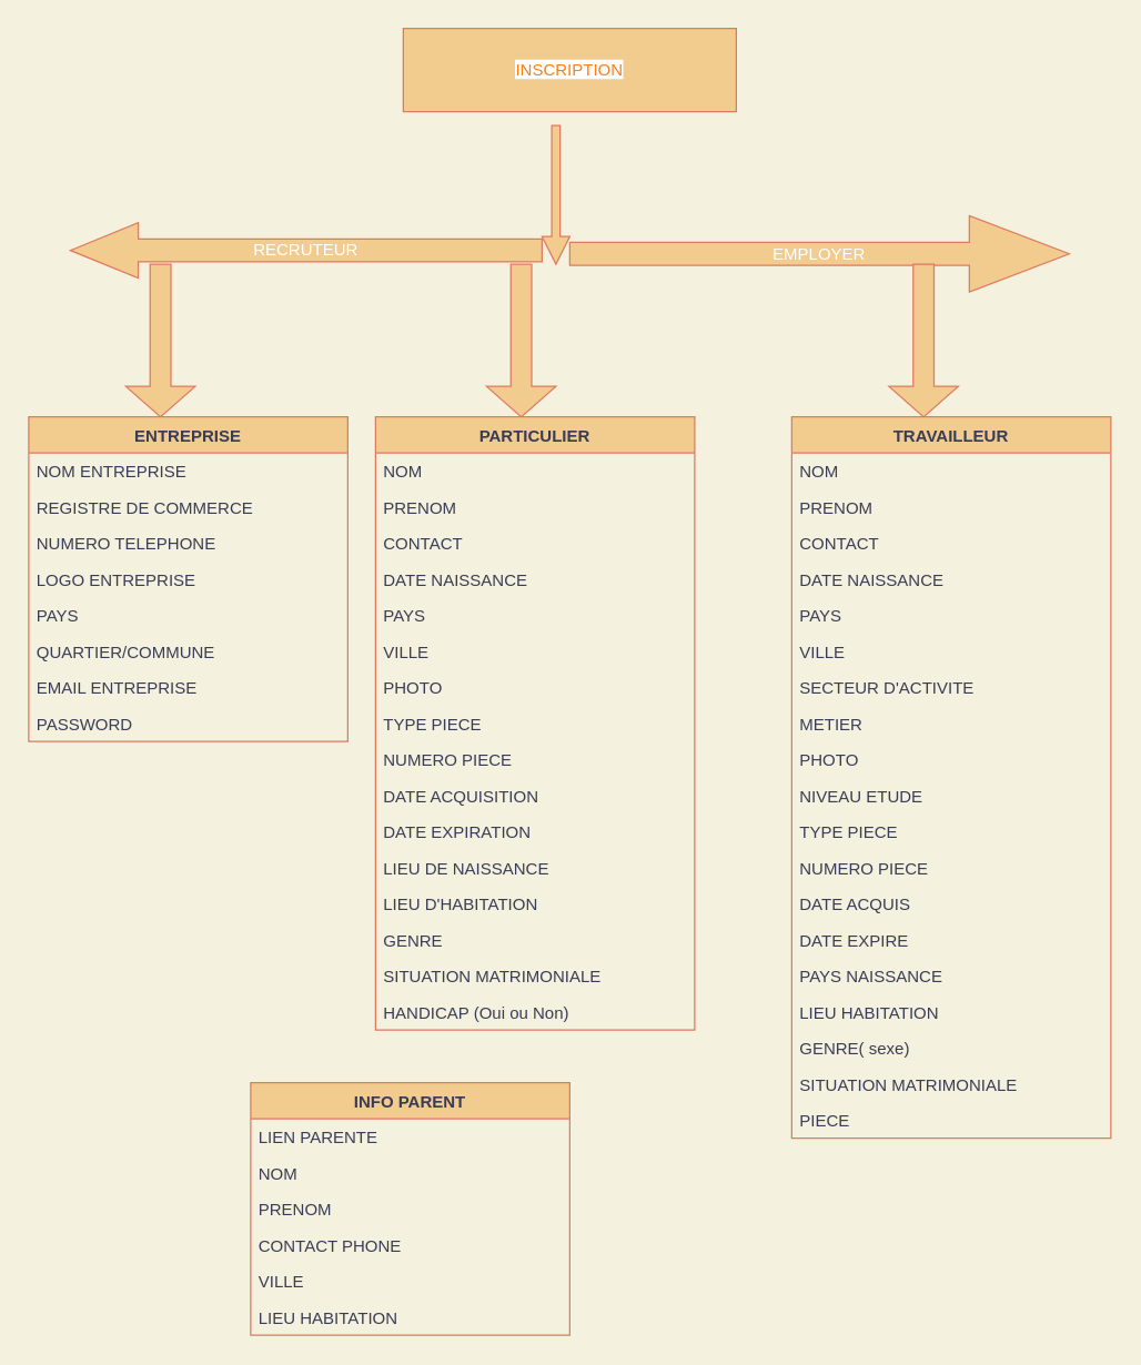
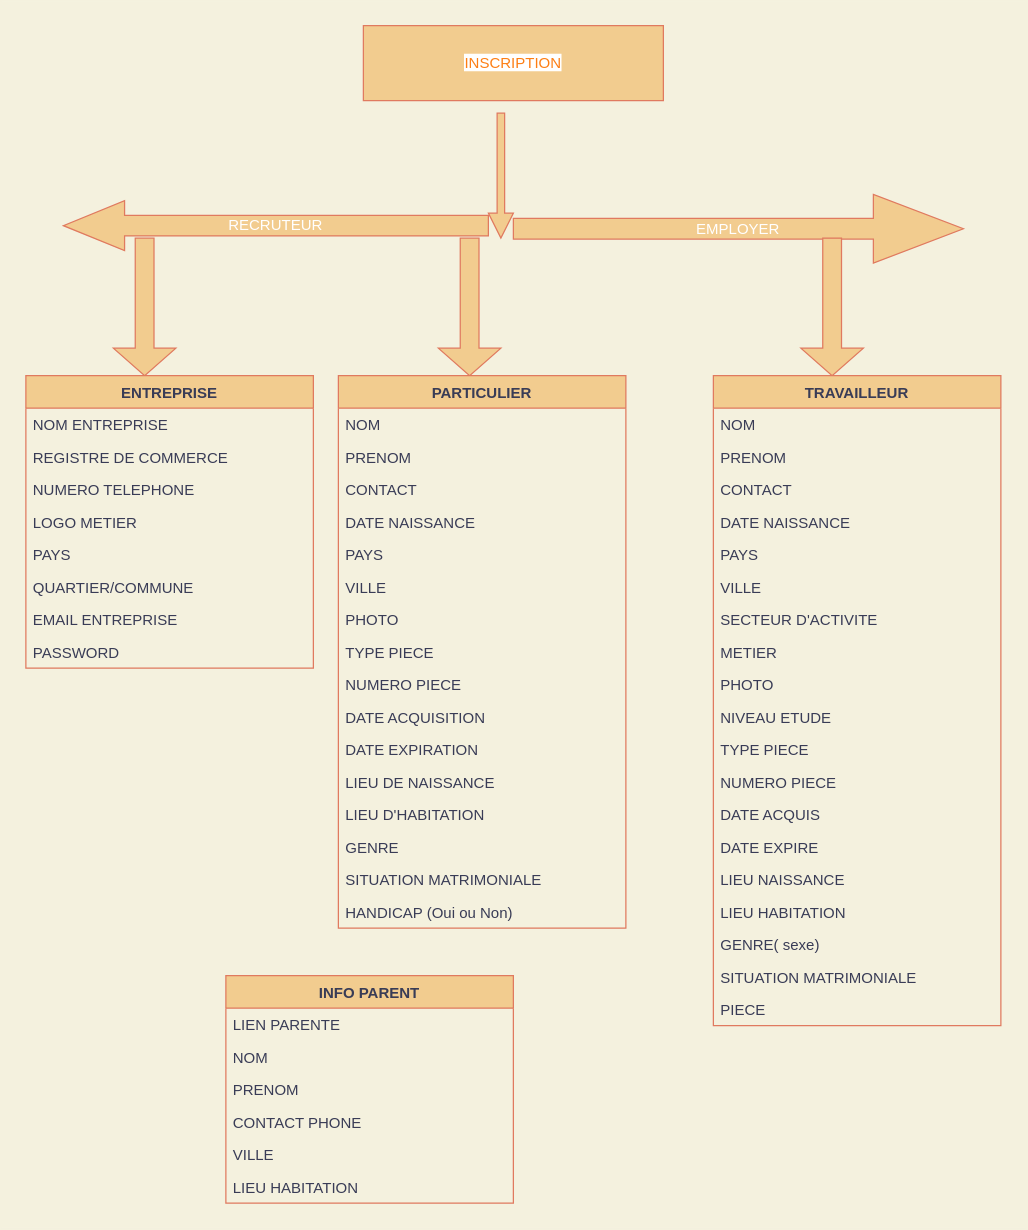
  <mxCell id="0" />
  <mxCell id="1" parent="0" />
  <mxCell id="2" value="&lt;span style=&quot;background-color: rgb(255 , 255 , 255)&quot;&gt;&lt;font color=&quot;#fd7e14&quot;&gt;INSCRIPTION&lt;/font&gt;&lt;/span&gt;" style="rounded=0;whiteSpace=wrap;html=1;fillColor=#F2CC8F;strokeColor=#E07A5F;fontColor=#393C56;" parent="1" vertex="1"><mxGeometry x="290" y="20" width="240" height="60" as="geometry" /></mxCell>
  <mxCell id="3" value="" style="shape=singleArrow;direction=south;whiteSpace=wrap;html=1;fillColor=#F2CC8F;strokeColor=#E07A5F;fontColor=#393C56;" parent="1" vertex="1"><mxGeometry x="390" y="90" width="20" height="100" as="geometry" /></mxCell>
  <mxCell id="4" value="&lt;font color=&quot;#ffffff&quot;&gt;RECRUTEUR&lt;/font&gt;" style="shape=singleArrow;direction=west;whiteSpace=wrap;html=1;arrowWidth=0.413;arrowSize=0.144;strokeColor=#E07A5F;fillColor=#F2CC8F;fontColor=#393C56;" parent="1" vertex="1"><mxGeometry x="50" y="160" width="340" height="40" as="geometry" /></mxCell>
  <mxCell id="5" value="&lt;font color=&quot;#ffffff&quot;&gt;EMPLOYER&lt;/font&gt;" style="shape=singleArrow;whiteSpace=wrap;html=1;fillColor=#F2CC8F;strokeColor=#E07A5F;fontColor=#393C56;" parent="1" vertex="1"><mxGeometry x="410" y="155" width="360" height="55" as="geometry" /></mxCell>
  <mxCell id="6" value="" style="shape=singleArrow;direction=south;whiteSpace=wrap;html=1;fillColor=#F2CC8F;strokeColor=#E07A5F;fontColor=#393C56;" parent="1" vertex="1"><mxGeometry x="90" y="190" width="50" height="110" as="geometry" /></mxCell>
  <mxCell id="7" value="" style="shape=singleArrow;direction=south;whiteSpace=wrap;html=1;fillColor=#F2CC8F;strokeColor=#E07A5F;fontColor=#393C56;" parent="1" vertex="1"><mxGeometry x="350" y="190" width="50" height="110" as="geometry" /></mxCell>
  <mxCell id="8" value="" style="shape=singleArrow;direction=south;whiteSpace=wrap;html=1;fillColor=#F2CC8F;strokeColor=#E07A5F;fontColor=#393C56;" parent="1" vertex="1"><mxGeometry x="640" y="190" width="50" height="110" as="geometry" /></mxCell>
  <mxCell id="9" value="ENTREPRISE" style="swimlane;fontStyle=1;align=center;verticalAlign=top;childLayout=stackLayout;horizontal=1;startSize=26;horizontalStack=0;resizeParent=1;resizeParentMax=0;resizeLast=0;collapsible=1;marginBottom=0;strokeColor=#E07A5F;fillColor=#F2CC8F;fontColor=#393C56;" parent="1" vertex="1"><mxGeometry x="20" y="300" width="230" height="234" as="geometry" /></mxCell>
  <mxCell id="10" value="NOM ENTREPRISE" style="text;strokeColor=none;fillColor=none;align=left;verticalAlign=top;spacingLeft=4;spacingRight=4;overflow=hidden;rotatable=0;points=[[0,0.5],[1,0.5]];portConstraint=eastwest;fontColor=#393C56;" parent="9" vertex="1"><mxGeometry y="26" width="230" height="26" as="geometry" /></mxCell>
  <mxCell id="11" value="REGISTRE DE COMMERCE" style="text;strokeColor=none;fillColor=none;align=left;verticalAlign=top;spacingLeft=4;spacingRight=4;overflow=hidden;rotatable=0;points=[[0,0.5],[1,0.5]];portConstraint=eastwest;fontColor=#393C56;" parent="9" vertex="1"><mxGeometry y="52" width="230" height="26" as="geometry" /></mxCell>
  <mxCell id="12" value="NUMERO TELEPHONE" style="text;strokeColor=none;fillColor=none;align=left;verticalAlign=top;spacingLeft=4;spacingRight=4;overflow=hidden;rotatable=0;points=[[0,0.5],[1,0.5]];portConstraint=eastwest;fontColor=#393C56;" parent="9" vertex="1"><mxGeometry y="78" width="230" height="26" as="geometry" /></mxCell>
- <mxCell id="13" value="LOGO ENTREPRISE" style="text;strokeColor=none;fillColor=none;align=left;verticalAlign=top;spacingLeft=4;spacingRight=4;overflow=hidden;rotatable=0;points=[[0,0.5],[1,0.5]];portConstraint=eastwest;fontColor=#393C56;" parent="9" vertex="1"><mxGeometry y="104" width="230" height="26" as="geometry" /></mxCell>
+ <mxCell id="13" value="LOGO METIER" style="text;strokeColor=none;fillColor=none;align=left;verticalAlign=top;spacingLeft=4;spacingRight=4;overflow=hidden;rotatable=0;points=[[0,0.5],[1,0.5]];portConstraint=eastwest;fontColor=#393C56;" parent="9" vertex="1"><mxGeometry y="104" width="230" height="26" as="geometry" /></mxCell>
  <mxCell id="14" value="PAYS" style="text;strokeColor=none;fillColor=none;align=left;verticalAlign=top;spacingLeft=4;spacingRight=4;overflow=hidden;rotatable=0;points=[[0,0.5],[1,0.5]];portConstraint=eastwest;fontColor=#393C56;" parent="9" vertex="1"><mxGeometry y="130" width="230" height="26" as="geometry" /></mxCell>
  <mxCell id="15" value="QUARTIER/COMMUNE" style="text;strokeColor=none;fillColor=none;align=left;verticalAlign=top;spacingLeft=4;spacingRight=4;overflow=hidden;rotatable=0;points=[[0,0.5],[1,0.5]];portConstraint=eastwest;fontColor=#393C56;" parent="9" vertex="1"><mxGeometry y="156" width="230" height="26" as="geometry" /></mxCell>
  <mxCell id="16" value="EMAIL ENTREPRISE" style="text;strokeColor=none;fillColor=none;align=left;verticalAlign=top;spacingLeft=4;spacingRight=4;overflow=hidden;rotatable=0;points=[[0,0.5],[1,0.5]];portConstraint=eastwest;fontColor=#393C56;" parent="9" vertex="1"><mxGeometry y="182" width="230" height="26" as="geometry" /></mxCell>
  <mxCell id="17" value="PASSWORD" style="text;strokeColor=none;fillColor=none;align=left;verticalAlign=top;spacingLeft=4;spacingRight=4;overflow=hidden;rotatable=0;points=[[0,0.5],[1,0.5]];portConstraint=eastwest;fontColor=#393C56;" parent="9" vertex="1"><mxGeometry y="208" width="230" height="26" as="geometry" /></mxCell>
  <mxCell id="18" value="TRAVAILLEUR" style="swimlane;fontStyle=1;align=center;verticalAlign=top;childLayout=stackLayout;horizontal=1;startSize=26;horizontalStack=0;resizeParent=1;resizeParentMax=0;resizeLast=0;collapsible=1;marginBottom=0;strokeColor=#E07A5F;fillColor=#F2CC8F;fontColor=#393C56;" parent="1" vertex="1"><mxGeometry x="570" y="300" width="230" height="520" as="geometry" /></mxCell>
  <mxCell id="19" value="NOM" style="text;strokeColor=none;fillColor=none;align=left;verticalAlign=top;spacingLeft=4;spacingRight=4;overflow=hidden;rotatable=0;points=[[0,0.5],[1,0.5]];portConstraint=eastwest;fontColor=#393C56;" parent="18" vertex="1"><mxGeometry y="26" width="230" height="26" as="geometry" /></mxCell>
  <mxCell id="20" value="PRENOM" style="text;strokeColor=none;fillColor=none;align=left;verticalAlign=top;spacingLeft=4;spacingRight=4;overflow=hidden;rotatable=0;points=[[0,0.5],[1,0.5]];portConstraint=eastwest;fontColor=#393C56;" parent="18" vertex="1"><mxGeometry y="52" width="230" height="26" as="geometry" /></mxCell>
  <mxCell id="21" value="CONTACT" style="text;strokeColor=none;fillColor=none;align=left;verticalAlign=top;spacingLeft=4;spacingRight=4;overflow=hidden;rotatable=0;points=[[0,0.5],[1,0.5]];portConstraint=eastwest;fontColor=#393C56;" parent="18" vertex="1"><mxGeometry y="78" width="230" height="26" as="geometry" /></mxCell>
  <mxCell id="22" value="DATE NAISSANCE" style="text;strokeColor=none;fillColor=none;align=left;verticalAlign=top;spacingLeft=4;spacingRight=4;overflow=hidden;rotatable=0;points=[[0,0.5],[1,0.5]];portConstraint=eastwest;fontColor=#393C56;" parent="18" vertex="1"><mxGeometry y="104" width="230" height="26" as="geometry" /></mxCell>
  <mxCell id="23" value="PAYS" style="text;strokeColor=none;fillColor=none;align=left;verticalAlign=top;spacingLeft=4;spacingRight=4;overflow=hidden;rotatable=0;points=[[0,0.5],[1,0.5]];portConstraint=eastwest;fontColor=#393C56;" parent="18" vertex="1"><mxGeometry y="130" width="230" height="26" as="geometry" /></mxCell>
  <mxCell id="24" value="VILLE" style="text;strokeColor=none;fillColor=none;align=left;verticalAlign=top;spacingLeft=4;spacingRight=4;overflow=hidden;rotatable=0;points=[[0,0.5],[1,0.5]];portConstraint=eastwest;fontColor=#393C56;" parent="18" vertex="1"><mxGeometry y="156" width="230" height="26" as="geometry" /></mxCell>
  <mxCell id="25" value="SECTEUR D'ACTIVITE" style="text;strokeColor=none;fillColor=none;align=left;verticalAlign=top;spacingLeft=4;spacingRight=4;overflow=hidden;rotatable=0;points=[[0,0.5],[1,0.5]];portConstraint=eastwest;fontColor=#393C56;" parent="18" vertex="1"><mxGeometry y="182" width="230" height="26" as="geometry" /></mxCell>
  <mxCell id="26" value="METIER" style="text;strokeColor=none;fillColor=none;align=left;verticalAlign=top;spacingLeft=4;spacingRight=4;overflow=hidden;rotatable=0;points=[[0,0.5],[1,0.5]];portConstraint=eastwest;fontColor=#393C56;" vertex="1" parent="18"><mxGeometry y="208" width="230" height="26" as="geometry" /></mxCell>
  <mxCell id="27" value="PHOTO" style="text;strokeColor=none;fillColor=none;align=left;verticalAlign=top;spacingLeft=4;spacingRight=4;overflow=hidden;rotatable=0;points=[[0,0.5],[1,0.5]];portConstraint=eastwest;fontColor=#393C56;" parent="18" vertex="1"><mxGeometry y="234" width="230" height="26" as="geometry" /></mxCell>
  <mxCell id="28" value="NIVEAU ETUDE" style="text;strokeColor=none;fillColor=none;align=left;verticalAlign=top;spacingLeft=4;spacingRight=4;overflow=hidden;rotatable=0;points=[[0,0.5],[1,0.5]];portConstraint=eastwest;fontColor=#393C56;" vertex="1" parent="18"><mxGeometry y="260" width="230" height="26" as="geometry" /></mxCell>
  <mxCell id="29" value="TYPE PIECE " style="text;strokeColor=none;fillColor=none;align=left;verticalAlign=top;spacingLeft=4;spacingRight=4;overflow=hidden;rotatable=0;points=[[0,0.5],[1,0.5]];portConstraint=eastwest;fontColor=#393C56;" parent="18" vertex="1"><mxGeometry y="286" width="230" height="26" as="geometry" /></mxCell>
  <mxCell id="30" value="NUMERO PIECE" style="text;strokeColor=none;fillColor=none;align=left;verticalAlign=top;spacingLeft=4;spacingRight=4;overflow=hidden;rotatable=0;points=[[0,0.5],[1,0.5]];portConstraint=eastwest;fontColor=#393C56;" parent="18" vertex="1"><mxGeometry y="312" width="230" height="26" as="geometry" /></mxCell>
  <mxCell id="31" value="DATE ACQUIS" style="text;strokeColor=none;fillColor=none;align=left;verticalAlign=top;spacingLeft=4;spacingRight=4;overflow=hidden;rotatable=0;points=[[0,0.5],[1,0.5]];portConstraint=eastwest;fontColor=#393C56;" parent="18" vertex="1"><mxGeometry y="338" width="230" height="26" as="geometry" /></mxCell>
  <mxCell id="32" value="DATE EXPIRE" style="text;strokeColor=none;fillColor=none;align=left;verticalAlign=top;spacingLeft=4;spacingRight=4;overflow=hidden;rotatable=0;points=[[0,0.5],[1,0.5]];portConstraint=eastwest;fontColor=#393C56;" parent="18" vertex="1"><mxGeometry y="364" width="230" height="26" as="geometry" /></mxCell>
- <mxCell id="33" value="PAYS NAISSANCE" style="text;strokeColor=none;fillColor=none;align=left;verticalAlign=top;spacingLeft=4;spacingRight=4;overflow=hidden;rotatable=0;points=[[0,0.5],[1,0.5]];portConstraint=eastwest;fontColor=#393C56;" parent="18" vertex="1"><mxGeometry y="390" width="230" height="26" as="geometry" /></mxCell>
+ <mxCell id="33" value="LIEU NAISSANCE" style="text;strokeColor=none;fillColor=none;align=left;verticalAlign=top;spacingLeft=4;spacingRight=4;overflow=hidden;rotatable=0;points=[[0,0.5],[1,0.5]];portConstraint=eastwest;fontColor=#393C56;" parent="18" vertex="1"><mxGeometry y="390" width="230" height="26" as="geometry" /></mxCell>
  <mxCell id="34" value="LIEU HABITATION" style="text;strokeColor=none;fillColor=none;align=left;verticalAlign=top;spacingLeft=4;spacingRight=4;overflow=hidden;rotatable=0;points=[[0,0.5],[1,0.5]];portConstraint=eastwest;fontColor=#393C56;" parent="18" vertex="1"><mxGeometry y="416" width="230" height="26" as="geometry" /></mxCell>
  <mxCell id="35" value="GENRE( sexe) " style="text;strokeColor=none;fillColor=none;align=left;verticalAlign=top;spacingLeft=4;spacingRight=4;overflow=hidden;rotatable=0;points=[[0,0.5],[1,0.5]];portConstraint=eastwest;fontColor=#393C56;" parent="18" vertex="1"><mxGeometry y="442" width="230" height="26" as="geometry" /></mxCell>
  <mxCell id="36" value="SITUATION MATRIMONIALE " style="text;strokeColor=none;fillColor=none;align=left;verticalAlign=top;spacingLeft=4;spacingRight=4;overflow=hidden;rotatable=0;points=[[0,0.5],[1,0.5]];portConstraint=eastwest;fontColor=#393C56;" parent="18" vertex="1"><mxGeometry y="468" width="230" height="26" as="geometry" /></mxCell>
  <mxCell id="37" value="PIECE " style="text;strokeColor=none;fillColor=none;align=left;verticalAlign=top;spacingLeft=4;spacingRight=4;overflow=hidden;rotatable=0;points=[[0,0.5],[1,0.5]];portConstraint=eastwest;fontColor=#393C56;" parent="18" vertex="1"><mxGeometry y="494" width="230" height="26" as="geometry" /></mxCell>
  <mxCell id="38" value="PARTICULIER" style="swimlane;fontStyle=1;align=center;verticalAlign=top;childLayout=stackLayout;horizontal=1;startSize=26;horizontalStack=0;resizeParent=1;resizeParentMax=0;resizeLast=0;collapsible=1;marginBottom=0;strokeColor=#E07A5F;fillColor=#F2CC8F;fontColor=#393C56;" parent="1" vertex="1"><mxGeometry x="270" y="300" width="230" height="442" as="geometry" /></mxCell>
  <mxCell id="39" value="NOM" style="text;strokeColor=none;fillColor=none;align=left;verticalAlign=top;spacingLeft=4;spacingRight=4;overflow=hidden;rotatable=0;points=[[0,0.5],[1,0.5]];portConstraint=eastwest;fontColor=#393C56;" parent="38" vertex="1"><mxGeometry y="26" width="230" height="26" as="geometry" /></mxCell>
  <mxCell id="40" value="PRENOM" style="text;strokeColor=none;fillColor=none;align=left;verticalAlign=top;spacingLeft=4;spacingRight=4;overflow=hidden;rotatable=0;points=[[0,0.5],[1,0.5]];portConstraint=eastwest;fontColor=#393C56;" parent="38" vertex="1"><mxGeometry y="52" width="230" height="26" as="geometry" /></mxCell>
  <mxCell id="41" value="CONTACT" style="text;strokeColor=none;fillColor=none;align=left;verticalAlign=top;spacingLeft=4;spacingRight=4;overflow=hidden;rotatable=0;points=[[0,0.5],[1,0.5]];portConstraint=eastwest;fontColor=#393C56;" parent="38" vertex="1"><mxGeometry y="78" width="230" height="26" as="geometry" /></mxCell>
  <mxCell id="42" value="DATE NAISSANCE" style="text;strokeColor=none;fillColor=none;align=left;verticalAlign=top;spacingLeft=4;spacingRight=4;overflow=hidden;rotatable=0;points=[[0,0.5],[1,0.5]];portConstraint=eastwest;fontColor=#393C56;" parent="38" vertex="1"><mxGeometry y="104" width="230" height="26" as="geometry" /></mxCell>
  <mxCell id="43" value="PAYS" style="text;strokeColor=none;fillColor=none;align=left;verticalAlign=top;spacingLeft=4;spacingRight=4;overflow=hidden;rotatable=0;points=[[0,0.5],[1,0.5]];portConstraint=eastwest;fontColor=#393C56;" parent="38" vertex="1"><mxGeometry y="130" width="230" height="26" as="geometry" /></mxCell>
  <mxCell id="44" value="VILLE" style="text;strokeColor=none;fillColor=none;align=left;verticalAlign=top;spacingLeft=4;spacingRight=4;overflow=hidden;rotatable=0;points=[[0,0.5],[1,0.5]];portConstraint=eastwest;fontColor=#393C56;" parent="38" vertex="1"><mxGeometry y="156" width="230" height="26" as="geometry" /></mxCell>
  <mxCell id="45" value="PHOTO" style="text;strokeColor=none;fillColor=none;align=left;verticalAlign=top;spacingLeft=4;spacingRight=4;overflow=hidden;rotatable=0;points=[[0,0.5],[1,0.5]];portConstraint=eastwest;fontColor=#393C56;" parent="38" vertex="1"><mxGeometry y="182" width="230" height="26" as="geometry" /></mxCell>
  <mxCell id="46" value="TYPE PIECE" style="text;strokeColor=none;fillColor=none;align=left;verticalAlign=top;spacingLeft=4;spacingRight=4;overflow=hidden;rotatable=0;points=[[0,0.5],[1,0.5]];portConstraint=eastwest;fontColor=#393C56;" parent="38" vertex="1"><mxGeometry y="208" width="230" height="26" as="geometry" /></mxCell>
  <mxCell id="47" value="NUMERO PIECE" style="text;strokeColor=none;fillColor=none;align=left;verticalAlign=top;spacingLeft=4;spacingRight=4;overflow=hidden;rotatable=0;points=[[0,0.5],[1,0.5]];portConstraint=eastwest;fontColor=#393C56;" vertex="1" parent="38"><mxGeometry y="234" width="230" height="26" as="geometry" /></mxCell>
  <mxCell id="48" value="DATE ACQUISITION" style="text;strokeColor=none;fillColor=none;align=left;verticalAlign=top;spacingLeft=4;spacingRight=4;overflow=hidden;rotatable=0;points=[[0,0.5],[1,0.5]];portConstraint=eastwest;fontColor=#393C56;" vertex="1" parent="38"><mxGeometry y="260" width="230" height="26" as="geometry" /></mxCell>
  <mxCell id="49" value="DATE EXPIRATION" style="text;strokeColor=none;fillColor=none;align=left;verticalAlign=top;spacingLeft=4;spacingRight=4;overflow=hidden;rotatable=0;points=[[0,0.5],[1,0.5]];portConstraint=eastwest;fontColor=#393C56;" vertex="1" parent="38"><mxGeometry y="286" width="230" height="26" as="geometry" /></mxCell>
  <mxCell id="50" value="LIEU DE NAISSANCE" style="text;strokeColor=none;fillColor=none;align=left;verticalAlign=top;spacingLeft=4;spacingRight=4;overflow=hidden;rotatable=0;points=[[0,0.5],[1,0.5]];portConstraint=eastwest;fontColor=#393C56;" vertex="1" parent="38"><mxGeometry y="312" width="230" height="26" as="geometry" /></mxCell>
  <mxCell id="51" value="LIEU D'HABITATION" style="text;strokeColor=none;fillColor=none;align=left;verticalAlign=top;spacingLeft=4;spacingRight=4;overflow=hidden;rotatable=0;points=[[0,0.5],[1,0.5]];portConstraint=eastwest;fontColor=#393C56;" vertex="1" parent="38"><mxGeometry y="338" width="230" height="26" as="geometry" /></mxCell>
  <mxCell id="52" value="GENRE" style="text;strokeColor=none;fillColor=none;align=left;verticalAlign=top;spacingLeft=4;spacingRight=4;overflow=hidden;rotatable=0;points=[[0,0.5],[1,0.5]];portConstraint=eastwest;fontColor=#393C56;" vertex="1" parent="38"><mxGeometry y="364" width="230" height="26" as="geometry" /></mxCell>
  <mxCell id="53" value="SITUATION MATRIMONIALE" style="text;strokeColor=none;fillColor=none;align=left;verticalAlign=top;spacingLeft=4;spacingRight=4;overflow=hidden;rotatable=0;points=[[0,0.5],[1,0.5]];portConstraint=eastwest;fontColor=#393C56;" vertex="1" parent="38"><mxGeometry y="390" width="230" height="26" as="geometry" /></mxCell>
  <mxCell id="54" value="HANDICAP (Oui ou Non)" style="text;strokeColor=none;fillColor=none;align=left;verticalAlign=top;spacingLeft=4;spacingRight=4;overflow=hidden;rotatable=0;points=[[0,0.5],[1,0.5]];portConstraint=eastwest;fontColor=#393C56;" vertex="1" parent="38"><mxGeometry y="416" width="230" height="26" as="geometry" /></mxCell>
  <mxCell id="55" value="INFO PARENT" style="swimlane;fontStyle=1;align=center;verticalAlign=top;childLayout=stackLayout;horizontal=1;startSize=26;horizontalStack=0;resizeParent=1;resizeParentMax=0;resizeLast=0;collapsible=1;marginBottom=0;strokeColor=#E07A5F;fillColor=#F2CC8F;fontColor=#393C56;" parent="1" vertex="1"><mxGeometry x="180" y="780" width="230" height="182" as="geometry" /></mxCell>
  <mxCell id="56" value="LIEN PARENTE" style="text;strokeColor=none;fillColor=none;align=left;verticalAlign=top;spacingLeft=4;spacingRight=4;overflow=hidden;rotatable=0;points=[[0,0.5],[1,0.5]];portConstraint=eastwest;fontColor=#393C56;" parent="55" vertex="1"><mxGeometry y="26" width="230" height="26" as="geometry" /></mxCell>
  <mxCell id="57" value="NOM" style="text;strokeColor=none;fillColor=none;align=left;verticalAlign=top;spacingLeft=4;spacingRight=4;overflow=hidden;rotatable=0;points=[[0,0.5],[1,0.5]];portConstraint=eastwest;fontColor=#393C56;" parent="55" vertex="1"><mxGeometry y="52" width="230" height="26" as="geometry" /></mxCell>
  <mxCell id="58" value="PRENOM" style="text;strokeColor=none;fillColor=none;align=left;verticalAlign=top;spacingLeft=4;spacingRight=4;overflow=hidden;rotatable=0;points=[[0,0.5],[1,0.5]];portConstraint=eastwest;fontColor=#393C56;" parent="55" vertex="1"><mxGeometry y="78" width="230" height="26" as="geometry" /></mxCell>
  <mxCell id="59" value="CONTACT PHONE" style="text;strokeColor=none;fillColor=none;align=left;verticalAlign=top;spacingLeft=4;spacingRight=4;overflow=hidden;rotatable=0;points=[[0,0.5],[1,0.5]];portConstraint=eastwest;fontColor=#393C56;" parent="55" vertex="1"><mxGeometry y="104" width="230" height="26" as="geometry" /></mxCell>
  <mxCell id="60" value="VILLE" style="text;strokeColor=none;fillColor=none;align=left;verticalAlign=top;spacingLeft=4;spacingRight=4;overflow=hidden;rotatable=0;points=[[0,0.5],[1,0.5]];portConstraint=eastwest;fontColor=#393C56;" parent="55" vertex="1"><mxGeometry y="130" width="230" height="26" as="geometry" /></mxCell>
  <mxCell id="61" value="LIEU HABITATION" style="text;strokeColor=none;fillColor=none;align=left;verticalAlign=top;spacingLeft=4;spacingRight=4;overflow=hidden;rotatable=0;points=[[0,0.5],[1,0.5]];portConstraint=eastwest;fontColor=#393C56;" parent="55" vertex="1"><mxGeometry y="156" width="230" height="26" as="geometry" /></mxCell>
